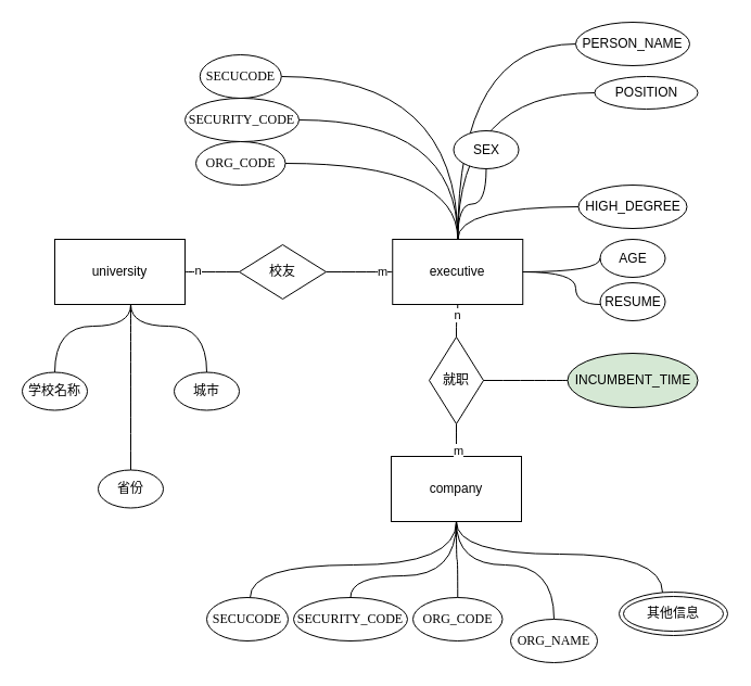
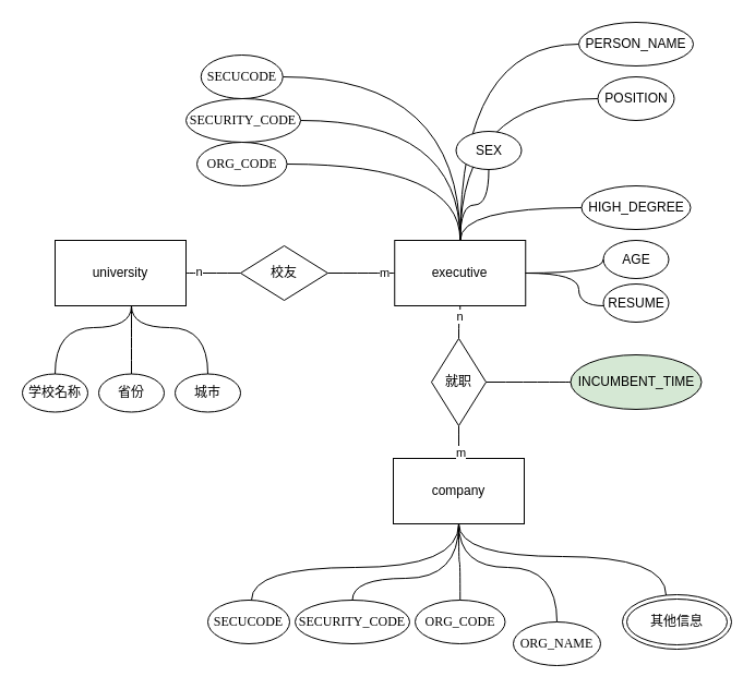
  <mxCell id="0" />
  <mxCell id="1" parent="0" />
  <mxCell id="2" style="edgeStyle=orthogonalEdgeStyle;rounded=0;orthogonalLoop=1;jettySize=auto;html=1;endArrow=none;endFill=0;curved=1;" parent="1" source="5" target="11" edge="1"><mxGeometry relative="1" as="geometry" /></mxCell>
  <mxCell id="3" value="n" style="edgeLabel;html=1;align=center;verticalAlign=middle;resizable=0;points=[];" parent="2" vertex="1" connectable="0"><mxGeometry x="-0.547" y="2" relative="1" as="geometry"><mxPoint as="offset" /></mxGeometry></mxCell>
  <mxCell id="4" value="" style="edgeStyle=orthogonalEdgeStyle;rounded=0;orthogonalLoop=1;jettySize=auto;html=1;curved=1;endArrow=none;endFill=0;strokeColor=default;align=center;verticalAlign=middle;fontFamily=Helvetica;fontSize=11;fontColor=default;labelBackgroundColor=default;" parent="1" source="5" target="17" edge="1"><mxGeometry relative="1" as="geometry"><Array as="points"><mxPoint x="120" y="300" /><mxPoint x="50" y="300" /></Array></mxGeometry></mxCell>
  <mxCell id="5" value="university" style="rounded=0;whiteSpace=wrap;html=1;" parent="1" vertex="1"><mxGeometry x="50" y="220" width="120" height="60" as="geometry" /></mxCell>
  <mxCell id="6" style="edgeStyle=orthogonalEdgeStyle;rounded=0;orthogonalLoop=1;jettySize=auto;html=1;endArrow=none;endFill=0;curved=1;" parent="1" source="8" target="11" edge="1"><mxGeometry relative="1" as="geometry" /></mxCell>
  <mxCell id="7" value="m" style="edgeLabel;html=1;align=center;verticalAlign=middle;resizable=0;points=[];" parent="6" vertex="1" connectable="0"><mxGeometry x="-0.658" y="-1" relative="1" as="geometry"><mxPoint as="offset" /></mxGeometry></mxCell>
  <mxCell id="8" value="executive" style="rounded=0;whiteSpace=wrap;html=1;" parent="1" vertex="1"><mxGeometry x="361.25" y="220" width="120" height="60" as="geometry" /></mxCell>
  <mxCell id="9" style="edgeStyle=orthogonalEdgeStyle;rounded=0;orthogonalLoop=1;jettySize=auto;html=1;strokeColor=default;align=center;verticalAlign=middle;fontFamily=Helvetica;fontSize=11;fontColor=default;labelBackgroundColor=default;endArrow=none;endFill=0;curved=1;" parent="1" source="10" target="41" edge="1"><mxGeometry relative="1" as="geometry"><mxPoint x="662.5" y="540" as="targetPoint" /><Array as="points"><mxPoint x="420" y="510" /><mxPoint x="610" y="510" /></Array></mxGeometry></mxCell>
  <mxCell id="10" value="company" style="rounded=0;whiteSpace=wrap;html=1;" parent="1" vertex="1"><mxGeometry x="360" y="420" width="120" height="60" as="geometry" /></mxCell>
  <mxCell id="11" value="校友" style="rhombus;whiteSpace=wrap;html=1;" parent="1" vertex="1"><mxGeometry x="220" y="225" width="80" height="50" as="geometry" /></mxCell>
  <mxCell id="12" value="" style="edgeStyle=orthogonalEdgeStyle;rounded=0;orthogonalLoop=1;jettySize=auto;entryX=0.5;entryY=1;entryDx=0;entryDy=0;endArrow=none;endFill=0;curved=1;html=1;" parent="1" source="16" target="8" edge="1"><mxGeometry relative="1" as="geometry" /></mxCell>
  <mxCell id="13" value="n" style="edgeLabel;align=center;verticalAlign=middle;resizable=0;points=[];html=1;" parent="12" vertex="1" connectable="0"><mxGeometry x="0.411" y="1" relative="1" as="geometry"><mxPoint as="offset" /></mxGeometry></mxCell>
  <mxCell id="14" style="edgeStyle=orthogonalEdgeStyle;rounded=0;orthogonalLoop=1;jettySize=auto;html=1;endArrow=none;endFill=0;curved=1;" parent="1" source="16" target="10" edge="1"><mxGeometry relative="1" as="geometry" /></mxCell>
  <mxCell id="15" value="m" style="edgeLabel;html=1;align=center;verticalAlign=middle;resizable=0;points=[];" parent="14" vertex="1" connectable="0"><mxGeometry x="0.746" y="1" relative="1" as="geometry"><mxPoint as="offset" /></mxGeometry></mxCell>
  <mxCell id="16" value="就职" style="rhombus;whiteSpace=wrap;html=1;" parent="1" vertex="1"><mxGeometry x="395" y="310" width="50" height="80" as="geometry" /></mxCell>
  <mxCell id="17" value="学校名称" style="ellipse;whiteSpace=wrap;html=1;rounded=0;" parent="1" vertex="1"><mxGeometry x="20" y="342.5" width="60" height="35" as="geometry" /></mxCell>
  <mxCell id="18" style="edgeStyle=orthogonalEdgeStyle;rounded=0;orthogonalLoop=1;jettySize=auto;html=1;strokeColor=default;align=center;verticalAlign=middle;fontFamily=Helvetica;fontSize=11;fontColor=default;labelBackgroundColor=default;endArrow=none;endFill=0;curved=1;" parent="1" source="19" target="5" edge="1"><mxGeometry relative="1" as="geometry"><Array as="points"><mxPoint x="120" y="290" /><mxPoint x="120" y="290" /></Array></mxGeometry></mxCell>
- <mxCell id="19" value="省份" style="ellipse;whiteSpace=wrap;html=1;rounded=0;" parent="1" vertex="1"><mxGeometry x="90" y="432.5" width="60" height="35" as="geometry" /></mxCell>
+ <mxCell id="19" value="省份" style="ellipse;whiteSpace=wrap;html=1;rounded=0;" parent="1" vertex="1"><mxGeometry x="90" y="342.5" width="60" height="35" as="geometry" /></mxCell>
  <mxCell id="20" style="edgeStyle=orthogonalEdgeStyle;rounded=0;orthogonalLoop=1;jettySize=auto;html=1;strokeColor=default;align=center;verticalAlign=middle;fontFamily=Helvetica;fontSize=11;fontColor=default;labelBackgroundColor=default;endArrow=none;endFill=0;curved=1;" parent="1" source="21" target="5" edge="1"><mxGeometry relative="1" as="geometry"><Array as="points"><mxPoint x="190" y="300" /><mxPoint x="120" y="300" /></Array></mxGeometry></mxCell>
  <mxCell id="21" value="城市" style="ellipse;whiteSpace=wrap;html=1;rounded=0;" parent="1" vertex="1"><mxGeometry x="160" y="342.5" width="60" height="35" as="geometry" /></mxCell>
  <mxCell id="22" style="edgeStyle=orthogonalEdgeStyle;rounded=0;orthogonalLoop=1;jettySize=auto;html=1;strokeColor=default;align=center;verticalAlign=middle;fontFamily=Helvetica;fontSize=11;fontColor=default;labelBackgroundColor=default;endArrow=none;endFill=0;curved=1;" parent="1" source="23" target="8" edge="1"><mxGeometry relative="1" as="geometry" /></mxCell>
  <mxCell id="23" value="PERSON_NAME" style="ellipse;whiteSpace=wrap;rounded=0;html=1;" parent="1" vertex="1"><mxGeometry x="530" y="20" width="105" height="40" as="geometry" /></mxCell>
  <mxCell id="24" style="edgeStyle=orthogonalEdgeStyle;rounded=0;orthogonalLoop=1;jettySize=auto;html=1;entryX=0.5;entryY=0;entryDx=0;entryDy=0;strokeColor=default;align=center;verticalAlign=middle;fontFamily=Helvetica;fontSize=11;fontColor=default;labelBackgroundColor=default;endArrow=none;endFill=0;curved=1;" parent="1" source="25" target="8" edge="1"><mxGeometry relative="1" as="geometry" /></mxCell>
- <mxCell id="25" value="POSITION" style="ellipse;whiteSpace=wrap;rounded=0;html=1;" parent="1" vertex="1"><mxGeometry x="547.5" y="70" width="95" height="30" as="geometry" /></mxCell>
+ <mxCell id="25" value="POSITION" style="ellipse;whiteSpace=wrap;rounded=0;html=1;" parent="1" vertex="1"><mxGeometry x="547.5" y="70" width="70" height="40" as="geometry" /></mxCell>
  <mxCell id="26" style="edgeStyle=orthogonalEdgeStyle;rounded=0;orthogonalLoop=1;jettySize=auto;html=1;strokeColor=default;align=center;verticalAlign=middle;fontFamily=Helvetica;fontSize=11;fontColor=default;labelBackgroundColor=default;endArrow=none;endFill=0;curved=1;" parent="1" source="27" target="8" edge="1"><mxGeometry relative="1" as="geometry" /></mxCell>
  <mxCell id="27" value="SEX" style="ellipse;whiteSpace=wrap;rounded=0;html=1;" parent="1" vertex="1"><mxGeometry x="417.5" y="120" width="60" height="35" as="geometry" /></mxCell>
  <mxCell id="28" style="edgeStyle=orthogonalEdgeStyle;rounded=0;orthogonalLoop=1;jettySize=auto;html=1;strokeColor=default;align=center;verticalAlign=middle;fontFamily=Helvetica;fontSize=11;fontColor=default;labelBackgroundColor=default;endArrow=none;endFill=0;curved=1;" parent="1" source="29" target="8" edge="1"><mxGeometry relative="1" as="geometry" /></mxCell>
  <mxCell id="29" value="HIGH_DEGREE" style="ellipse;whiteSpace=wrap;rounded=0;html=1;" parent="1" vertex="1"><mxGeometry x="532.5" y="170" width="100" height="40" as="geometry" /></mxCell>
  <mxCell id="30" value="AGE" style="ellipse;whiteSpace=wrap;rounded=0;html=1;" parent="1" vertex="1"><mxGeometry x="552.5" y="220" width="60" height="35" as="geometry" /></mxCell>
  <mxCell id="31" style="edgeStyle=orthogonalEdgeStyle;rounded=0;orthogonalLoop=1;jettySize=auto;html=1;strokeColor=default;align=center;verticalAlign=middle;fontFamily=Helvetica;fontSize=11;fontColor=default;labelBackgroundColor=default;endArrow=none;endFill=0;curved=1;" parent="1" source="32" target="8" edge="1"><mxGeometry relative="1" as="geometry"><Array as="points"><mxPoint x="530" y="280" /><mxPoint x="530" y="250" /></Array></mxGeometry></mxCell>
  <mxCell id="32" value="RESUME" style="ellipse;whiteSpace=wrap;rounded=0;html=1;" parent="1" vertex="1"><mxGeometry x="552.5" y="260" width="60" height="35" as="geometry" /></mxCell>
  <mxCell id="33" style="edgeStyle=orthogonalEdgeStyle;rounded=0;orthogonalLoop=1;jettySize=auto;html=1;strokeColor=default;align=center;verticalAlign=middle;fontFamily=Helvetica;fontSize=11;fontColor=default;labelBackgroundColor=default;endArrow=none;endFill=0;curved=1;" parent="1" source="34" target="10" edge="1"><mxGeometry relative="1" as="geometry"><Array as="points"><mxPoint x="323" y="530" /><mxPoint x="420" y="530" /></Array></mxGeometry></mxCell>
  <mxCell id="34" value="&lt;p class=&quot;MsoNormal&quot;&gt;&lt;span style=&quot;mso-spacerun:'yes';font-family:宋体;mso-bidi-font-family:'Times New Roman';&lt;br/&gt;font-size:12.0pt;mso-font-kerning:1.0pt;&quot;&gt;SECURITY_CODE&lt;/span&gt;&lt;/p&gt;" style="ellipse;whiteSpace=wrap;rounded=0;html=1;strokeColor=default;align=center;verticalAlign=middle;fontFamily=Helvetica;fontSize=12;fontColor=default;fillColor=default;" parent="1" vertex="1"><mxGeometry x="270" y="550" width="105" height="40" as="geometry" /></mxCell>
  <mxCell id="35" style="edgeStyle=orthogonalEdgeStyle;rounded=0;orthogonalLoop=1;jettySize=auto;html=1;strokeColor=default;align=center;verticalAlign=middle;fontFamily=Helvetica;fontSize=11;fontColor=default;labelBackgroundColor=default;endArrow=none;endFill=0;curved=1;" parent="1" source="36" target="10" edge="1"><mxGeometry relative="1" as="geometry" /></mxCell>
  <mxCell id="36" value="&lt;p class=&quot;MsoNormal&quot;&gt;&lt;span style=&quot;mso-spacerun:'yes';font-family:宋体;mso-bidi-font-family:'Times New Roman';&lt;br/&gt;font-size:12.0pt;mso-font-kerning:1.0pt;&quot;&gt;ORG_CODE&lt;/span&gt;&lt;/p&gt;" style="ellipse;whiteSpace=wrap;rounded=0;html=1;" parent="1" vertex="1"><mxGeometry x="380" y="550" width="82.5" height="40" as="geometry" /></mxCell>
  <mxCell id="37" style="edgeStyle=orthogonalEdgeStyle;rounded=0;orthogonalLoop=1;jettySize=auto;html=1;strokeColor=default;align=center;verticalAlign=middle;fontFamily=Helvetica;fontSize=11;fontColor=default;labelBackgroundColor=default;endArrow=none;endFill=0;curved=1;" parent="1" source="38" target="10" edge="1"><mxGeometry relative="1" as="geometry"><Array as="points"><mxPoint x="510" y="520" /><mxPoint x="420" y="520" /></Array></mxGeometry></mxCell>
  <mxCell id="38" value="&lt;p class=&quot;MsoNormal&quot;&gt;&lt;span style=&quot;mso-spacerun:'yes';font-family:宋体;mso-bidi-font-family:'Times New Roman';&lt;br/&gt;font-size:12.0pt;mso-font-kerning:1.0pt;&quot;&gt;ORG_NAME&lt;/span&gt;&lt;/p&gt;" style="ellipse;whiteSpace=wrap;rounded=0;html=1;" parent="1" vertex="1"><mxGeometry x="470" y="570" width="80" height="40" as="geometry" /></mxCell>
  <mxCell id="39" style="rounded=0;orthogonalLoop=1;jettySize=auto;html=1;strokeColor=default;align=center;verticalAlign=middle;fontFamily=Helvetica;fontSize=11;fontColor=default;labelBackgroundColor=default;endArrow=none;endFill=0;edgeStyle=orthogonalEdgeStyle;curved=1;" parent="1" source="40" target="10" edge="1"><mxGeometry relative="1" as="geometry"><Array as="points"><mxPoint x="230" y="520" /><mxPoint x="420" y="520" /></Array></mxGeometry></mxCell>
  <mxCell id="40" value="&lt;p class=&quot;MsoNormal&quot;&gt;&lt;span style=&quot;mso-spacerun:'yes';font-family:宋体;mso-bidi-font-family:'Times New Roman';&lt;br/&gt;font-size:12.0pt;mso-font-kerning:1.0pt;&quot;&gt;SECUCODE&lt;/span&gt;&lt;/p&gt;" style="ellipse;whiteSpace=wrap;rounded=0;html=1;" parent="1" vertex="1"><mxGeometry x="190" y="550" width="75" height="40" as="geometry" /></mxCell>
- <mxCell id="41" value="其他信息" style="ellipse;shape=doubleEllipse;whiteSpace=wrap;html=1;" parent="1" vertex="1"><mxGeometry x="570" y="545" width="100" height="40" as="geometry" /></mxCell>
+ <mxCell id="41" value="其他信息" style="ellipse;shape=doubleEllipse;whiteSpace=wrap;html=1;" parent="1" vertex="1"><mxGeometry x="570" y="545" width="100" height="50" as="geometry" /></mxCell>
  <mxCell id="42" style="edgeStyle=orthogonalEdgeStyle;rounded=0;orthogonalLoop=1;jettySize=auto;html=1;strokeColor=default;align=center;verticalAlign=middle;fontFamily=Helvetica;fontSize=11;fontColor=default;labelBackgroundColor=default;endArrow=none;endFill=0;curved=1;" parent="1" source="43" target="8" edge="1"><mxGeometry relative="1" as="geometry" /></mxCell>
  <mxCell id="43" value="&lt;p class=&quot;MsoNormal&quot;&gt;&lt;span style=&quot;mso-spacerun:'yes';font-family:宋体;mso-bidi-font-family:'Times New Roman';&lt;br/&gt;font-size:12.0pt;mso-font-kerning:1.0pt;&quot;&gt;SECUCODE&lt;/span&gt;&lt;/p&gt;" style="ellipse;whiteSpace=wrap;rounded=0;html=1;" parent="1" vertex="1"><mxGeometry x="183.75" y="50" width="75" height="40" as="geometry" /></mxCell>
  <mxCell id="44" style="edgeStyle=orthogonalEdgeStyle;rounded=0;orthogonalLoop=1;jettySize=auto;html=1;strokeColor=default;align=center;verticalAlign=middle;fontFamily=Helvetica;fontSize=11;fontColor=default;labelBackgroundColor=default;endArrow=none;endFill=0;curved=1;" parent="1" source="45" target="8" edge="1"><mxGeometry relative="1" as="geometry" /></mxCell>
  <mxCell id="45" value="&lt;p class=&quot;MsoNormal&quot;&gt;&lt;span style=&quot;mso-spacerun:'yes';font-family:宋体;mso-bidi-font-family:'Times New Roman';&lt;br/&gt;font-size:12.0pt;mso-font-kerning:1.0pt;&quot;&gt;SECURITY_CODE&lt;/span&gt;&lt;/p&gt;" style="ellipse;whiteSpace=wrap;rounded=0;html=1;strokeColor=default;align=center;verticalAlign=middle;fontFamily=Helvetica;fontSize=12;fontColor=default;fillColor=default;" parent="1" vertex="1"><mxGeometry x="170" y="90" width="105" height="40" as="geometry" /></mxCell>
  <mxCell id="46" style="edgeStyle=orthogonalEdgeStyle;rounded=0;orthogonalLoop=1;jettySize=auto;html=1;strokeColor=default;align=center;verticalAlign=middle;fontFamily=Helvetica;fontSize=11;fontColor=default;labelBackgroundColor=default;endArrow=none;endFill=0;curved=1;" parent="1" source="47" target="8" edge="1"><mxGeometry relative="1" as="geometry" /></mxCell>
  <mxCell id="47" value="&lt;p class=&quot;MsoNormal&quot;&gt;&lt;span style=&quot;mso-spacerun:'yes';font-family:宋体;mso-bidi-font-family:'Times New Roman';&lt;br/&gt;font-size:12.0pt;mso-font-kerning:1.0pt;&quot;&gt;ORG_CODE&lt;/span&gt;&lt;/p&gt;" style="ellipse;whiteSpace=wrap;rounded=0;html=1;" parent="1" vertex="1"><mxGeometry x="180" y="130" width="82.5" height="40" as="geometry" /></mxCell>
  <mxCell id="48" value="" style="edgeStyle=orthogonalEdgeStyle;rounded=0;orthogonalLoop=1;jettySize=auto;html=1;strokeColor=default;align=center;verticalAlign=middle;fontFamily=Helvetica;fontSize=11;fontColor=default;labelBackgroundColor=default;endArrow=none;endFill=0;curved=1;exitX=0;exitY=0.5;exitDx=0;exitDy=0;" parent="1" source="30" target="8" edge="1"><mxGeometry relative="1" as="geometry"><mxPoint x="675" y="348" as="sourcePoint" /><mxPoint x="421" y="280" as="targetPoint" /><Array as="points"><mxPoint x="553" y="250" /></Array></mxGeometry></mxCell>
  <mxCell id="49" style="edgeStyle=orthogonalEdgeStyle;rounded=0;orthogonalLoop=1;jettySize=auto;html=1;strokeColor=default;align=center;verticalAlign=middle;fontFamily=Helvetica;fontSize=11;fontColor=default;labelBackgroundColor=default;endArrow=none;endFill=0;curved=1;" edge="1" parent="1" source="50" target="16"><mxGeometry relative="1" as="geometry" /></mxCell>
  <mxCell id="50" value="INCUMBENT_TIME" style="ellipse;whiteSpace=wrap;rounded=0;html=1;fillColor=#d5e8d4;" parent="1" vertex="1"><mxGeometry x="522.5" y="325" width="120" height="50" as="geometry" /></mxCell>
